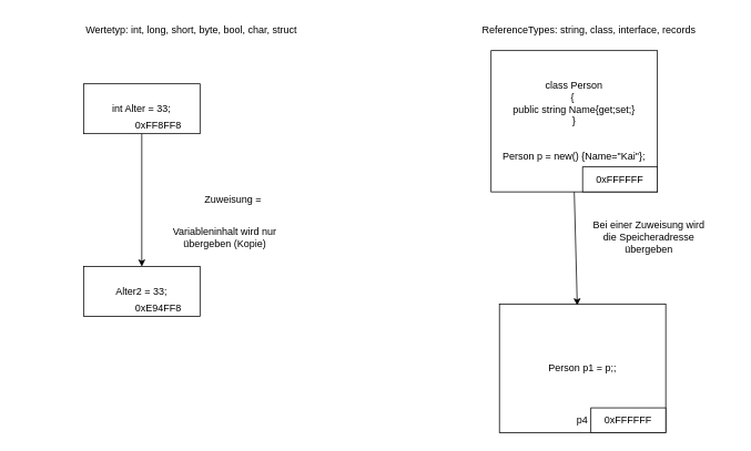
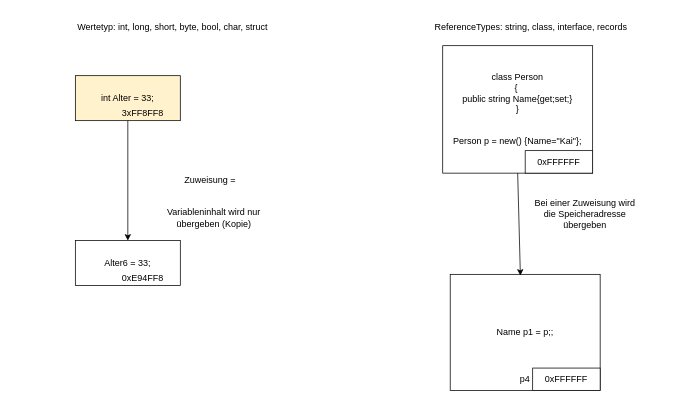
  <mxCell id="0" />
  <mxCell id="1" parent="0" />
  <mxCell id="2" value="Wertetyp: int, long, short, byte, bool, char, struct" style="text;html=1;strokeColor=none;fillColor=none;align=center;verticalAlign=middle;whiteSpace=wrap;rounded=0;" vertex="1" parent="1"><mxGeometry x="20" y="20" width="420" height="30" as="geometry" /></mxCell>
  <mxCell id="3" value="ReferenceTypes: string, class, interface, records" style="text;html=1;strokeColor=none;fillColor=none;align=center;verticalAlign=middle;whiteSpace=wrap;rounded=0;" vertex="1" parent="1"><mxGeometry x="535" y="20" width="346" height="30" as="geometry" /></mxCell>
- <mxCell id="4" value="int Alter = 33;" style="rounded=0;whiteSpace=wrap;html=1;" vertex="1" parent="1"><mxGeometry x="100" y="100" width="140" height="60" as="geometry" /></mxCell>
- <mxCell id="5" value="0xFF8FF8" style="text;html=1;strokeColor=none;fillColor=none;align=center;verticalAlign=middle;whiteSpace=wrap;rounded=0;" vertex="1" parent="1"><mxGeometry x="140" y="140" width="100" height="20" as="geometry" /></mxCell>
- <mxCell id="6" value="&lt;span&gt;Alter2 = 33;&lt;/span&gt;" style="rounded=0;whiteSpace=wrap;html=1;" vertex="1" parent="1"><mxGeometry x="100" y="320" width="140" height="60" as="geometry" /></mxCell>
+ <mxCell id="4" value="int Alter = 33;" style="rounded=0;whiteSpace=wrap;html=1;fillColor=#fff2cc;" vertex="1" parent="1"><mxGeometry x="100" y="100" width="140" height="60" as="geometry" /></mxCell>
+ <mxCell id="5" value="3xFF8FF8" style="text;html=1;strokeColor=none;fillColor=none;align=center;verticalAlign=middle;whiteSpace=wrap;rounded=0;" vertex="1" parent="1"><mxGeometry x="140" y="140" width="100" height="20" as="geometry" /></mxCell>
+ <mxCell id="6" value="&lt;span&gt;Alter6 = 33;&lt;/span&gt;" style="rounded=0;whiteSpace=wrap;html=1;" vertex="1" parent="1"><mxGeometry x="100" y="320" width="140" height="60" as="geometry" /></mxCell>
  <mxCell id="7" value="" style="endArrow=classic;html=1;rounded=0;entryX=0.5;entryY=0;entryDx=0;entryDy=0;" edge="1" parent="1" target="6"><mxGeometry width="50" height="50" relative="1" as="geometry"><mxPoint x="170" y="160" as="sourcePoint" /><mxPoint x="500" y="190" as="targetPoint" /></mxGeometry></mxCell>
- <mxCell id="8" value="Variableninhalt wird nur übergeben (Kopie)" style="text;html=1;strokeColor=none;fillColor=none;align=center;verticalAlign=middle;whiteSpace=wrap;rounded=0;" vertex="1" parent="1"><mxGeometry x="200" y="270" width="140" height="30" as="geometry" /></mxCell>
+ <mxCell id="8" value="Variableninhalt wird nur übergeben (Kopie)" style="text;html=1;strokeColor=none;fillColor=none;align=center;verticalAlign=middle;whiteSpace=wrap;rounded=0;" vertex="1" parent="1"><mxGeometry x="215" y="275" width="140" height="30" as="geometry" /></mxCell>
  <mxCell id="9" value="0xE94FF8" style="text;html=1;strokeColor=none;fillColor=none;align=center;verticalAlign=middle;whiteSpace=wrap;rounded=0;" vertex="1" parent="1"><mxGeometry x="140" y="360" width="100" height="20" as="geometry" /></mxCell>
  <mxCell id="10" value="Zuweisung =" style="text;html=1;strokeColor=none;fillColor=none;align=center;verticalAlign=middle;whiteSpace=wrap;rounded=0;" vertex="1" parent="1"><mxGeometry x="210" y="225" width="140" height="30" as="geometry" /></mxCell>
  <mxCell id="11" value="class Person &lt;br&gt;{&amp;nbsp;&lt;br&gt;public string Name{get;set;}&lt;br&gt;}&lt;br&gt;&lt;br&gt;&lt;br&gt;Person p = new() {Name=&quot;Kai&quot;};&lt;br&gt;" style="rounded=0;whiteSpace=wrap;html=1;" vertex="1" parent="1"><mxGeometry x="590" y="60" width="200" height="170" as="geometry" /></mxCell>
- <mxCell id="12" value="Person p1 = p;;" style="rounded=0;whiteSpace=wrap;html=1;" vertex="1" parent="1"><mxGeometry x="600" y="365" width="200" height="155" as="geometry" /></mxCell>
+ <mxCell id="12" value="Name p1 = p;;" style="rounded=0;whiteSpace=wrap;html=1;" vertex="1" parent="1"><mxGeometry x="600" y="365" width="200" height="155" as="geometry" /></mxCell>
  <mxCell id="13" value="Bei einer Zuweisung wird die Speicheradresse übergeben" style="text;html=1;strokeColor=none;fillColor=none;align=center;verticalAlign=middle;whiteSpace=wrap;rounded=0;" vertex="1" parent="1"><mxGeometry x="710" y="270" width="140" height="30" as="geometry" /></mxCell>
  <mxCell id="14" value="p4" style="text;html=1;strokeColor=none;fillColor=none;align=center;verticalAlign=middle;whiteSpace=wrap;rounded=0;" vertex="1" parent="1"><mxGeometry x="600" y="490" width="200" height="30" as="geometry" /></mxCell>
  <mxCell id="15" value="0xFFFFFF" style="rounded=0;whiteSpace=wrap;html=1;" vertex="1" parent="1"><mxGeometry x="710" y="490" width="90" height="30" as="geometry" /></mxCell>
  <mxCell id="16" value="0xFFFFFF" style="rounded=0;whiteSpace=wrap;html=1;" vertex="1" parent="1"><mxGeometry x="700" y="200" width="90" height="30" as="geometry" /></mxCell>
  <mxCell id="17" value="" style="endArrow=classic;html=1;rounded=0;exitX=0.5;exitY=1;exitDx=0;exitDy=0;entryX=0.468;entryY=0.011;entryDx=0;entryDy=0;entryPerimeter=0;" edge="1" parent="1" source="11" target="12"><mxGeometry width="50" height="50" relative="1" as="geometry"><mxPoint x="450" y="350" as="sourcePoint" /><mxPoint x="500" y="300" as="targetPoint" /></mxGeometry></mxCell>
